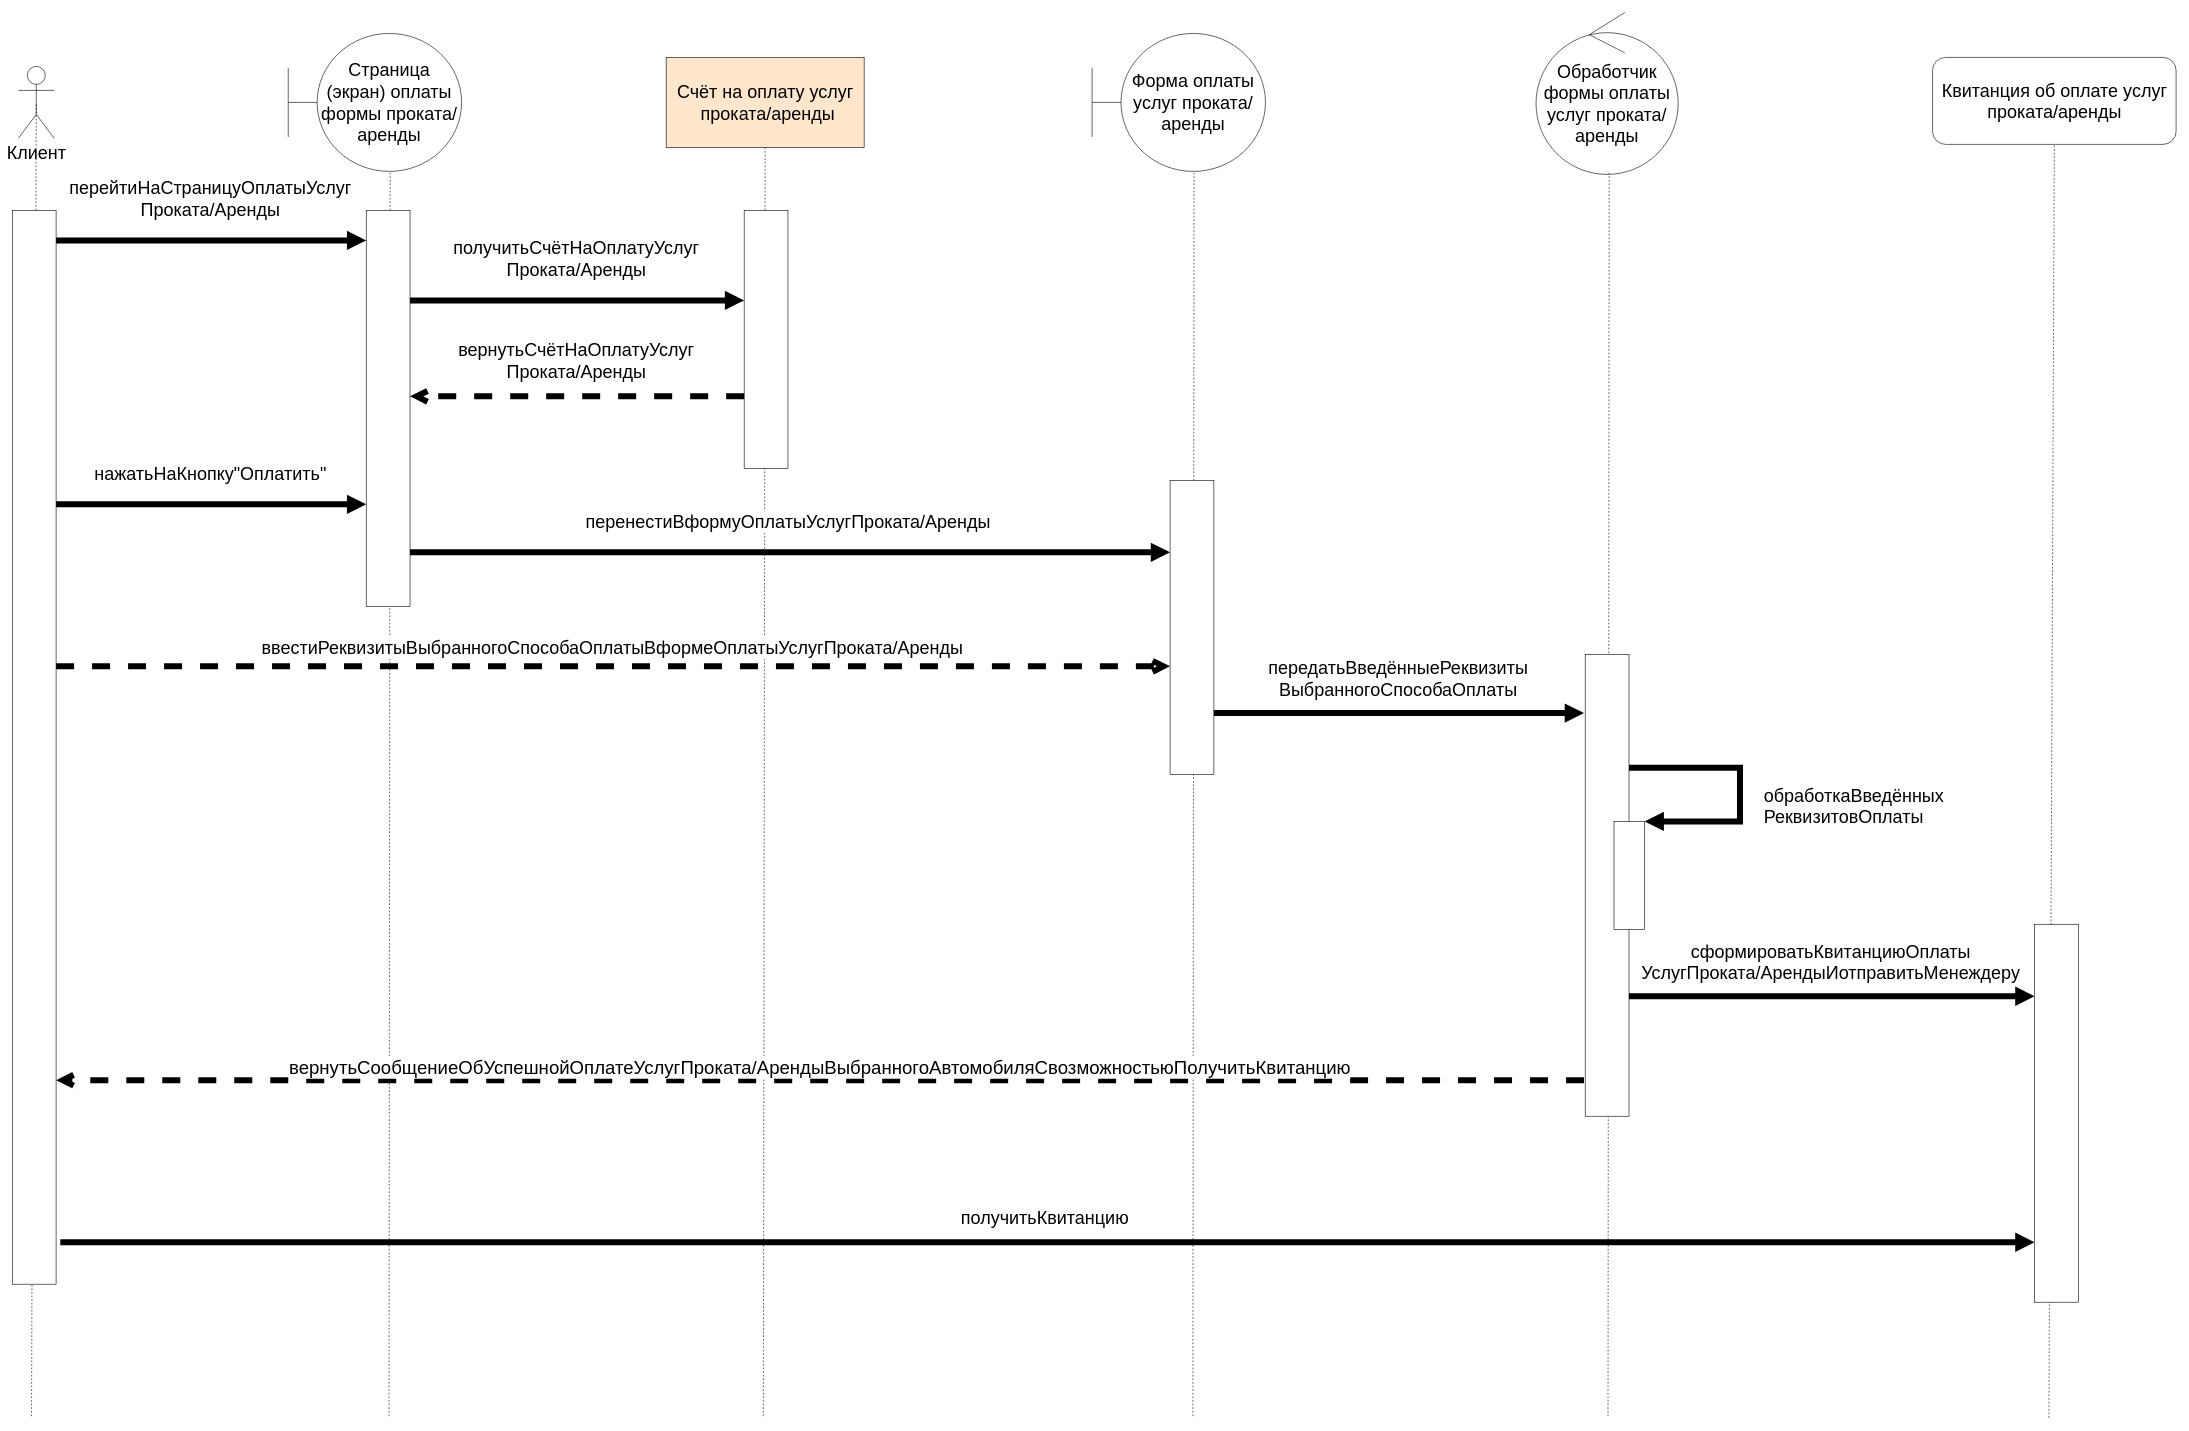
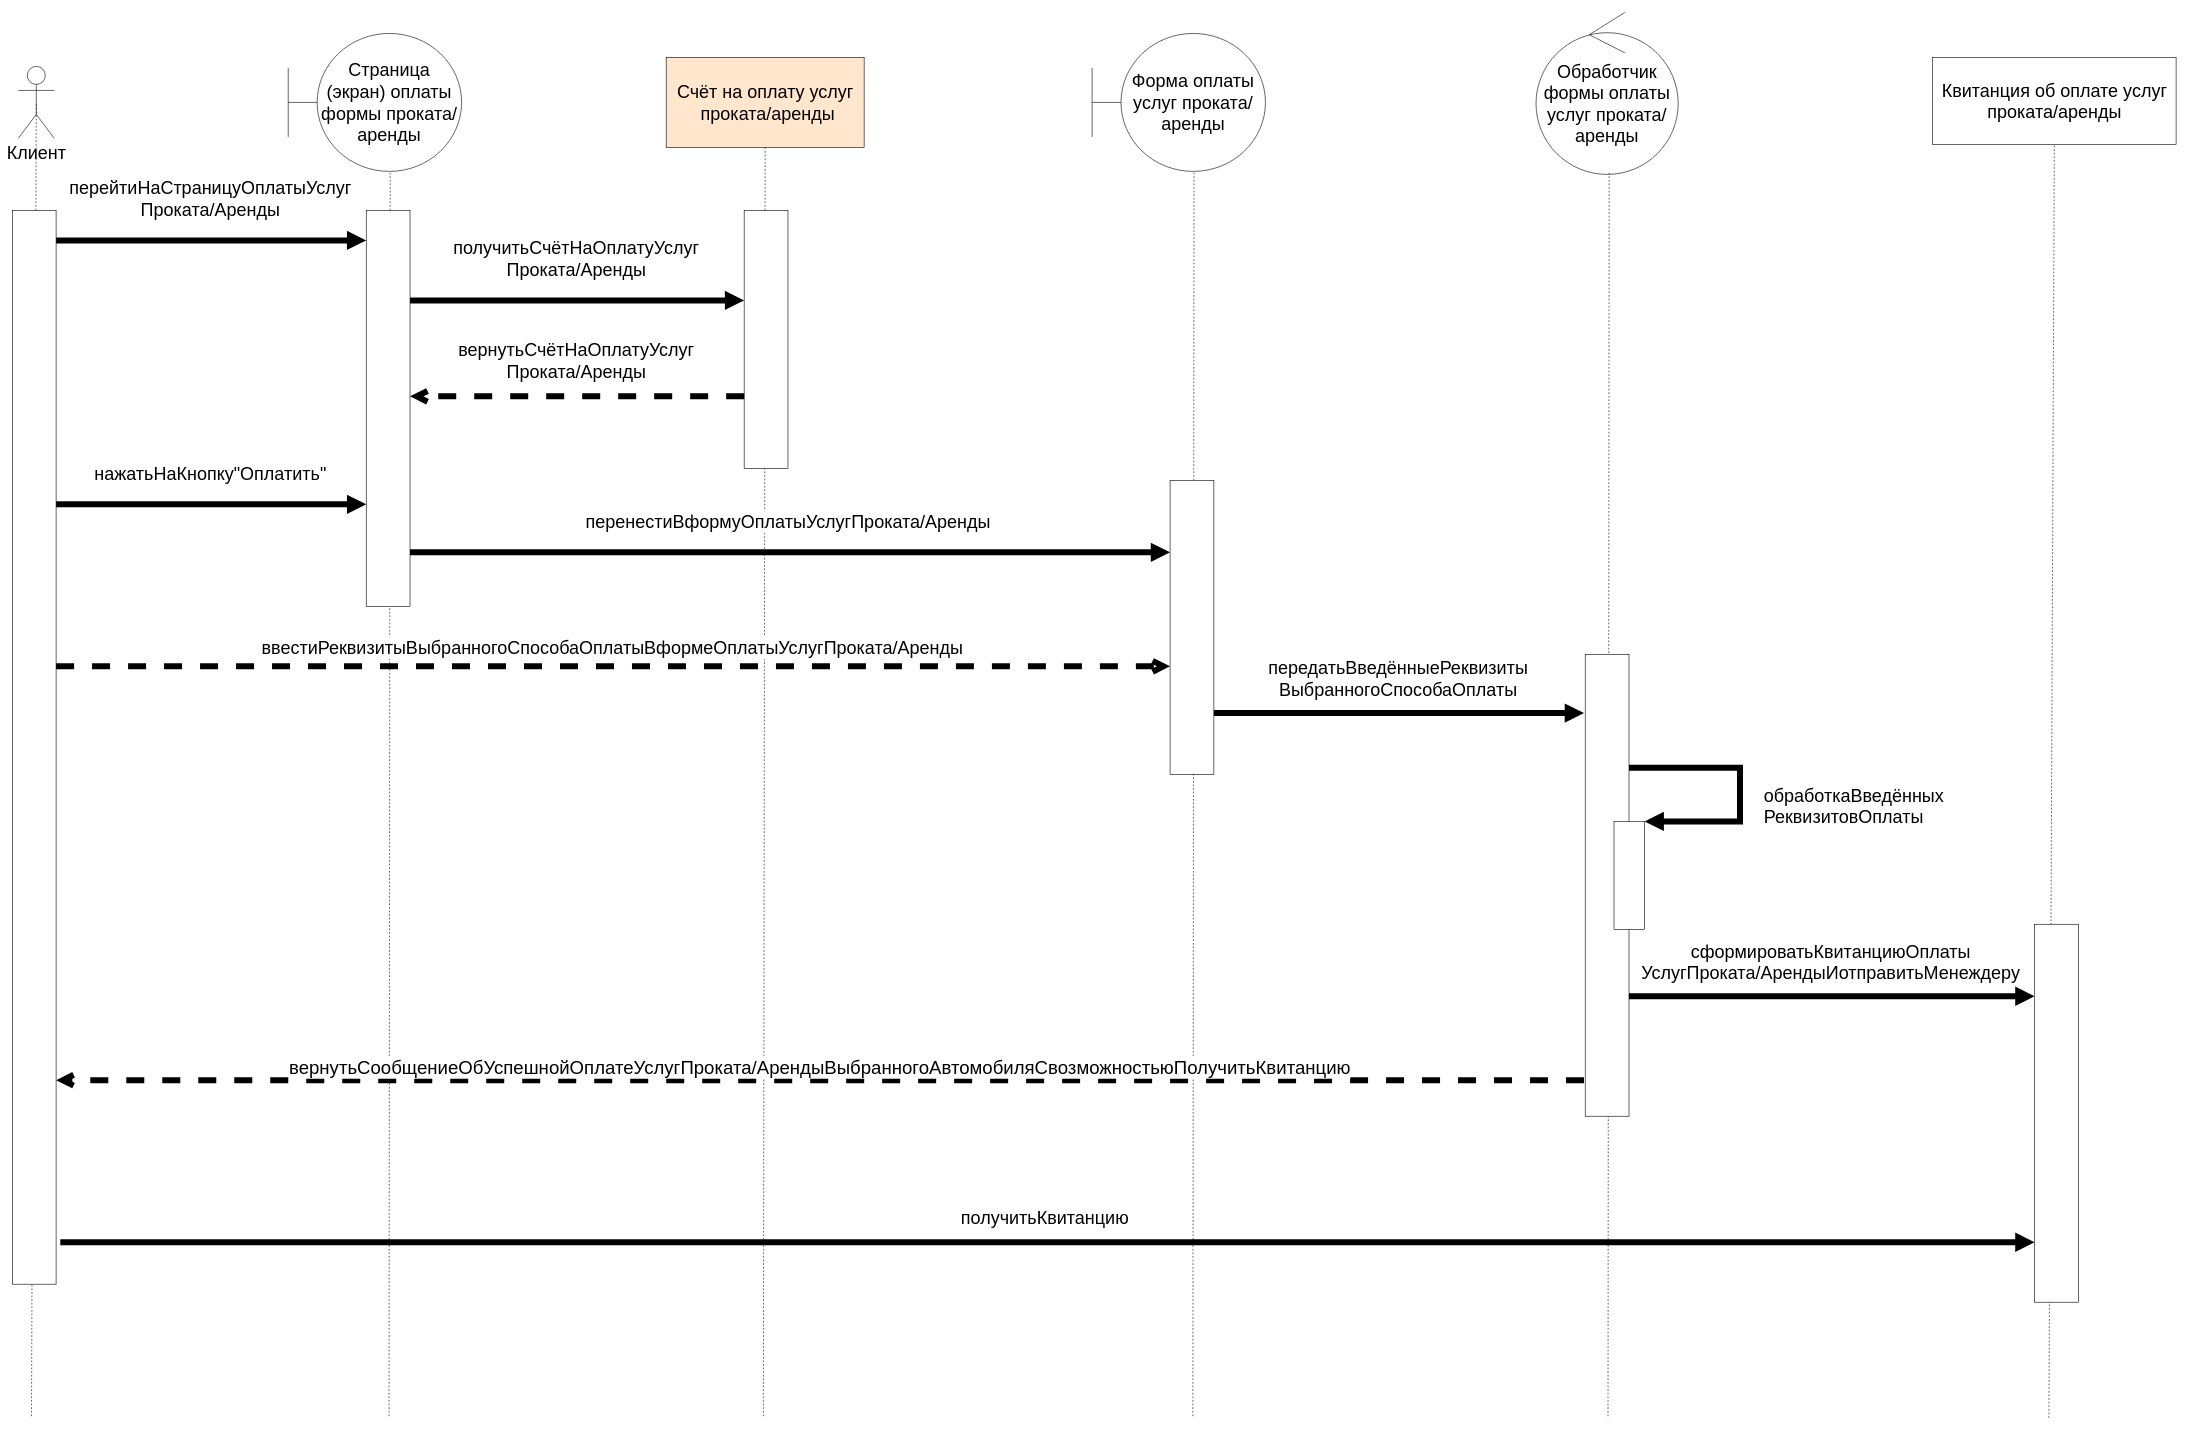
  <mxCell id="0" />
  <mxCell id="1" parent="0" />
  <mxCell id="2" value="" style="endArrow=none;dashed=1;html=1;entryX=0.588;entryY=1.01;entryDx=0;entryDy=0;entryPerimeter=0;" edge="1" target="19" parent="1"><mxGeometry width="50" height="50" relative="1" as="geometry"><mxPoint x="1988" y="2360" as="sourcePoint" /><mxPoint x="2010" y="370" as="targetPoint" /></mxGeometry></mxCell>
  <mxCell id="3" value="&lt;font style=&quot;font-size: 30px&quot;&gt;Клиент&lt;/font&gt;" style="shape=umlActor;verticalLabelPosition=bottom;labelBackgroundColor=#ffffff;verticalAlign=top;html=1;" vertex="1" parent="1"><mxGeometry x="30" y="110" width="60" height="120" as="geometry" /></mxCell>
  <mxCell id="4" value="" style="endArrow=none;dashed=1;html=1;entryX=0.5;entryY=0.5;entryDx=0;entryDy=0;entryPerimeter=0;" edge="1" parent="1" target="3"><mxGeometry width="50" height="50" relative="1" as="geometry"><mxPoint x="52" y="2360" as="sourcePoint" /><mxPoint x="60" y="350" as="targetPoint" /></mxGeometry></mxCell>
  <mxCell id="5" value="&lt;font style=&quot;font-size: 30px&quot;&gt;Счёт на оплату услуг&lt;br&gt;&amp;nbsp;проката/аренды&lt;/font&gt;" style="html=1;fillColor=#ffe6cc;" vertex="1" parent="1"><mxGeometry x="1110" y="95" width="330" height="150" as="geometry" /></mxCell>
- <mxCell id="6" value="&lt;span style=&quot;font-size: 30px&quot;&gt;Квитанция об оплате услуг &lt;br&gt;проката/аренды&lt;/span&gt;" style="html=1;rounded=1;" vertex="1" parent="1"><mxGeometry x="3221" y="95" width="406" height="145" as="geometry" /></mxCell>
+ <mxCell id="6" value="&lt;span style=&quot;font-size: 30px&quot;&gt;Квитанция об оплате услуг &lt;br&gt;проката/аренды&lt;/span&gt;" style="html=1;" vertex="1" parent="1"><mxGeometry x="3221" y="95" width="406" height="145" as="geometry" /></mxCell>
  <mxCell id="7" value="&lt;font style=&quot;font-size: 30px&quot;&gt;Страница (экран) оплаты формы проката/аренды&lt;/font&gt;" style="shape=umlBoundary;whiteSpace=wrap;html=1;" vertex="1" parent="1"><mxGeometry x="480" y="55" width="289" height="230" as="geometry" /></mxCell>
  <mxCell id="8" value="" style="endArrow=none;dashed=1;html=1;entryX=0.588;entryY=1.01;entryDx=0;entryDy=0;entryPerimeter=0;" edge="1" parent="1" target="7"><mxGeometry width="50" height="50" relative="1" as="geometry"><mxPoint x="648" y="2360" as="sourcePoint" /><mxPoint x="670" y="370" as="targetPoint" /></mxGeometry></mxCell>
  <mxCell id="9" value="" style="endArrow=none;dashed=1;html=1;entryX=0.5;entryY=1;entryDx=0;entryDy=0;" edge="1" parent="1" target="5"><mxGeometry width="50" height="50" relative="1" as="geometry"><mxPoint x="1272" y="2360" as="sourcePoint" /><mxPoint x="1270" y="380" as="targetPoint" /></mxGeometry></mxCell>
  <mxCell id="10" value="" style="endArrow=none;dashed=1;html=1;entryX=0.5;entryY=1;entryDx=0;entryDy=0;" edge="1" parent="1" target="6"><mxGeometry width="50" height="50" relative="1" as="geometry"><mxPoint x="3415" y="2362.857" as="sourcePoint" /><mxPoint x="3431" y="430" as="targetPoint" /></mxGeometry></mxCell>
  <mxCell id="11" value="" style="html=1;points=[];perimeter=orthogonalPerimeter;" vertex="1" parent="1"><mxGeometry x="20" y="350" width="73" height="1790" as="geometry" /></mxCell>
  <mxCell id="12" value="" style="html=1;points=[];perimeter=orthogonalPerimeter;" vertex="1" parent="1"><mxGeometry x="610" y="350" width="73" height="660" as="geometry" /></mxCell>
  <mxCell id="13" value="" style="html=1;points=[];perimeter=orthogonalPerimeter;" vertex="1" parent="1"><mxGeometry x="1240" y="350" width="73" height="430" as="geometry" /></mxCell>
  <mxCell id="14" value="" style="html=1;points=[];perimeter=orthogonalPerimeter;" vertex="1" parent="1"><mxGeometry x="3391" y="1540" width="73" height="630" as="geometry" /></mxCell>
  <mxCell id="15" value="&lt;font style=&quot;font-size: 30px&quot;&gt;перейтиНаСтраницуОплатыУслуг&lt;br&gt;Проката/Аренды&lt;/font&gt;" style="html=1;verticalAlign=bottom;endArrow=block;strokeWidth=10;" edge="1" parent="1"><mxGeometry x="-0.006" y="30" width="80" relative="1" as="geometry"><mxPoint x="93" y="400" as="sourcePoint" /><mxPoint x="610" y="400" as="targetPoint" /><mxPoint as="offset" /></mxGeometry></mxCell>
  <mxCell id="16" value="&lt;span style=&quot;font-size: 30px&quot;&gt;получитьСчётНаОплатуУслуг&lt;br&gt;Проката/Аренды&lt;/span&gt;" style="html=1;verticalAlign=bottom;endArrow=block;strokeWidth=10;" edge="1" parent="1"><mxGeometry x="-0.006" y="30" width="80" relative="1" as="geometry"><mxPoint x="683" y="500" as="sourcePoint" /><mxPoint x="1240" y="500" as="targetPoint" /><mxPoint as="offset" /></mxGeometry></mxCell>
  <mxCell id="17" value="&lt;font style=&quot;font-size: 30px&quot;&gt;вернутьСчётНаОплатуУслуг&lt;br&gt;Проката/Аренды&lt;/font&gt;" style="html=1;verticalAlign=bottom;endArrow=open;dashed=1;endSize=8;strokeWidth=10;" edge="1" parent="1"><mxGeometry x="0.005" y="-20" relative="1" as="geometry"><mxPoint x="1240" y="660" as="sourcePoint" /><mxPoint x="683" y="660" as="targetPoint" /><mxPoint as="offset" /></mxGeometry></mxCell>
  <mxCell id="18" value="&lt;span style=&quot;font-size: 30px&quot;&gt;нажатьНаКнопку&quot;Оплатить&quot;&lt;/span&gt;" style="html=1;verticalAlign=bottom;endArrow=block;strokeWidth=10;" edge="1" parent="1"><mxGeometry x="-0.006" y="30" width="80" relative="1" as="geometry"><mxPoint x="93" y="840" as="sourcePoint" /><mxPoint x="610" y="840" as="targetPoint" /><mxPoint as="offset" /></mxGeometry></mxCell>
  <mxCell id="19" value="&lt;span style=&quot;font-size: 30px&quot;&gt;Форма оплаты услуг проката/аренды&lt;/span&gt;" style="shape=umlBoundary;whiteSpace=wrap;html=1;" vertex="1" parent="1"><mxGeometry x="1820" y="55" width="289" height="230" as="geometry" /></mxCell>
  <mxCell id="20" value="" style="html=1;points=[];perimeter=orthogonalPerimeter;" vertex="1" parent="1"><mxGeometry x="1950" y="800" width="73" height="490" as="geometry" /></mxCell>
  <mxCell id="21" value="&lt;font style=&quot;font-size: 30px&quot;&gt;Обработчик формы оплаты услуг проката/аренды&lt;/font&gt;" style="ellipse;shape=umlControl;whiteSpace=wrap;html=1;" vertex="1" parent="1"><mxGeometry x="2560" y="20" width="237" height="270" as="geometry" /></mxCell>
  <mxCell id="22" value="" style="endArrow=none;dashed=1;html=1;entryX=0.588;entryY=1.01;entryDx=0;entryDy=0;entryPerimeter=0;" edge="1" parent="1"><mxGeometry width="50" height="50" relative="1" as="geometry"><mxPoint x="2680" y="2360" as="sourcePoint" /><mxPoint x="2681.932" y="287.3" as="targetPoint" /></mxGeometry></mxCell>
  <mxCell id="23" value="" style="html=1;points=[];perimeter=orthogonalPerimeter;" vertex="1" parent="1"><mxGeometry x="2642" y="1090" width="73" height="770" as="geometry" /></mxCell>
  <mxCell id="24" value="&lt;span style=&quot;font-size: 30px&quot;&gt;перенестиВформуОплатыУслугПроката/Аренды&lt;/span&gt;" style="html=1;verticalAlign=bottom;endArrow=block;strokeWidth=10;" edge="1" parent="1" target="20"><mxGeometry x="-0.006" y="30" width="80" relative="1" as="geometry"><mxPoint x="683" y="920" as="sourcePoint" /><mxPoint x="1200" y="920" as="targetPoint" /><mxPoint as="offset" /></mxGeometry></mxCell>
  <mxCell id="25" value="&lt;font style=&quot;font-size: 30px&quot;&gt;ввестиРеквизитыВыбранногоСпособаОплатыВформеОплатыУслугПроката/Аренды&lt;/font&gt;" style="html=1;verticalAlign=bottom;endArrow=open;dashed=1;endSize=8;strokeWidth=10;" edge="1" parent="1" source="11" target="20"><mxGeometry x="0.86" y="800" relative="1" as="geometry"><mxPoint x="180" y="1220" as="sourcePoint" /><mxPoint x="420" y="1220" as="targetPoint" /><Array as="points"><mxPoint x="1820" y="1110" /></Array><mxPoint x="-800" y="790" as="offset" /></mxGeometry></mxCell>
  <mxCell id="26" value="&lt;font style=&quot;font-size: 30px&quot;&gt;передатьВведённыеРеквизиты&lt;br&gt;ВыбранногоСпособаОплаты&lt;/font&gt;" style="html=1;verticalAlign=bottom;endArrow=block;strokeWidth=10;" edge="1" parent="1" source="20"><mxGeometry x="-0.005" y="18" width="80" relative="1" as="geometry"><mxPoint x="2170" y="1190" as="sourcePoint" /><mxPoint x="2640" y="1188" as="targetPoint" /><mxPoint as="offset" /></mxGeometry></mxCell>
  <mxCell id="27" value="" style="html=1;points=[];perimeter=orthogonalPerimeter;" vertex="1" parent="1"><mxGeometry x="2690" y="1368.5" width="51" height="180" as="geometry" /></mxCell>
  <mxCell id="28" value="&lt;font style=&quot;font-size: 30px&quot;&gt;обработкаВведённых&lt;br&gt;РеквизитовОплаты&lt;/font&gt;" style="edgeStyle=orthogonalEdgeStyle;html=1;align=left;spacingLeft=2;endArrow=block;rounded=0;entryX=1;entryY=0;strokeWidth=10;" edge="1" target="27" parent="1"><mxGeometry x="-0.179" y="-33" relative="1" as="geometry"><mxPoint x="2715" y="1279" as="sourcePoint" /><Array as="points"><mxPoint x="2900" y="1279" /><mxPoint x="2900" y="1369" /></Array><mxPoint x="43" y="31" as="offset" /></mxGeometry></mxCell>
  <mxCell id="29" value="&lt;span style=&quot;font-size: 30px&quot;&gt;сформироватьКвитанциюОплаты&lt;br&gt;УслугПроката/АрендыИотправитьМенеждеру&lt;/span&gt;" style="html=1;verticalAlign=bottom;endArrow=block;strokeWidth=10;" edge="1" parent="1" source="23" target="14"><mxGeometry x="-0.005" y="18" width="80" relative="1" as="geometry"><mxPoint x="2741" y="1640" as="sourcePoint" /><mxPoint x="3358" y="1640" as="targetPoint" /><Array as="points"><mxPoint x="3330" y="1660" /></Array><mxPoint as="offset" /></mxGeometry></mxCell>
  <mxCell id="30" value="&lt;font style=&quot;font-size: 31px&quot;&gt;вернутьСообщениеОбУспешнойОплатеУслугПроката/АрендыВыбранногоАвтомобиляСвозможностьюПолучитьКвитанцию&lt;/font&gt;" style="html=1;verticalAlign=bottom;endArrow=open;dashed=1;endSize=8;strokeWidth=10;exitX=-0.027;exitY=0.922;exitDx=0;exitDy=0;exitPerimeter=0;" edge="1" parent="1" source="23" target="11"><mxGeometry relative="1" as="geometry"><mxPoint x="1970" y="1840" as="sourcePoint" /><mxPoint x="1890" y="1840" as="targetPoint" /></mxGeometry></mxCell>
  <mxCell id="31" value="&lt;font style=&quot;font-size: 30px&quot;&gt;получитьКвитанцию&lt;/font&gt;" style="html=1;verticalAlign=bottom;endArrow=block;strokeWidth=10;exitX=1.096;exitY=0.876;exitDx=0;exitDy=0;exitPerimeter=0;" edge="1" parent="1"><mxGeometry x="-0.003" y="20" width="80" relative="1" as="geometry"><mxPoint x="100.008" y="2070.04" as="sourcePoint" /><mxPoint x="3391" y="2070.04" as="targetPoint" /><mxPoint as="offset" /></mxGeometry></mxCell>
